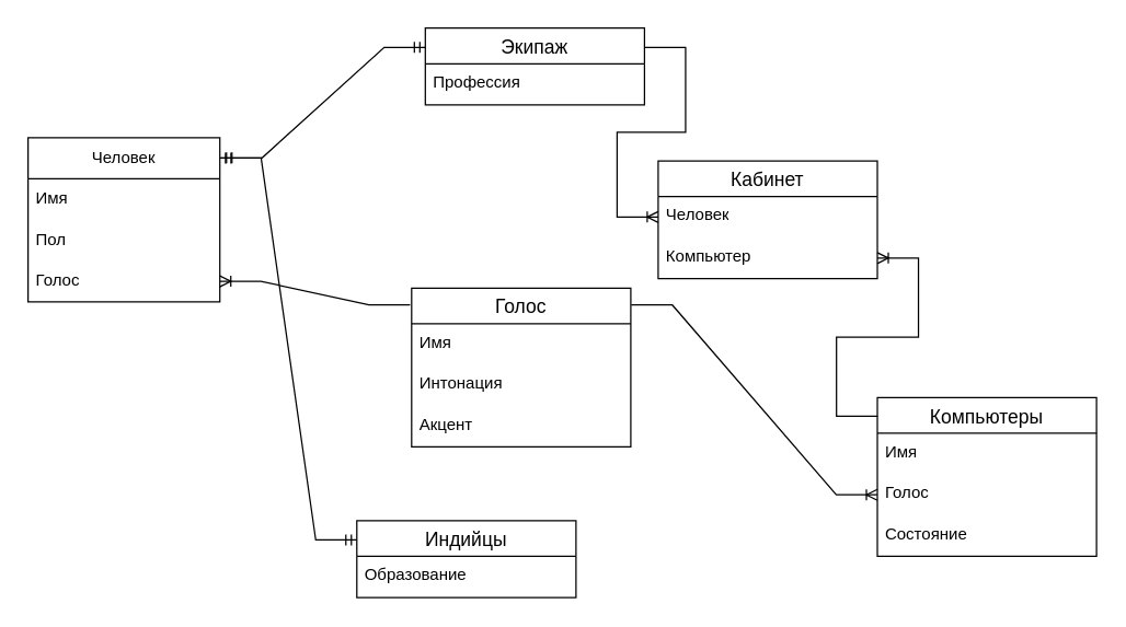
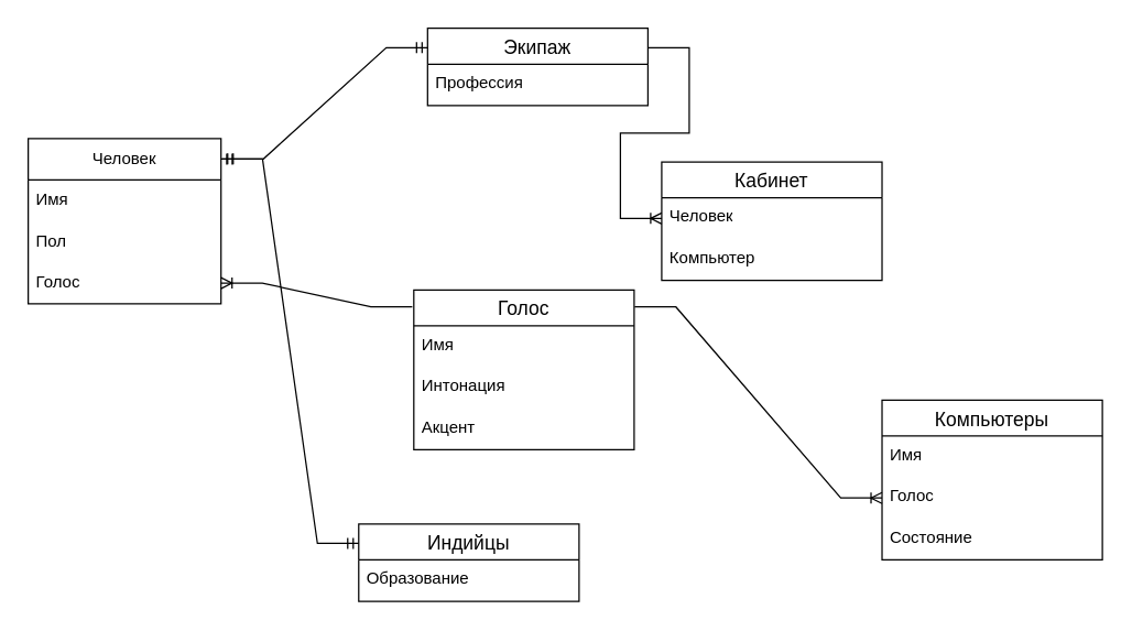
  <mxCell id="0" />
  <mxCell id="1" parent="0" />
  <mxCell id="2" value="Экипаж" style="swimlane;fontStyle=0;childLayout=stackLayout;horizontal=1;startSize=26;horizontalStack=0;resizeParent=1;resizeParentMax=0;resizeLast=0;collapsible=1;marginBottom=0;align=center;fontSize=14;" parent="1" vertex="1"><mxGeometry x="310" y="20" width="160" height="56" as="geometry" /></mxCell>
  <mxCell id="3" value="Профессия" style="text;strokeColor=none;fillColor=none;spacingLeft=4;spacingRight=4;overflow=hidden;rotatable=0;points=[[0,0.5],[1,0.5]];portConstraint=eastwest;fontSize=12;whiteSpace=wrap;html=1;" parent="2" vertex="1"><mxGeometry y="26" width="160" height="30" as="geometry" /></mxCell>
  <mxCell id="4" value="Компьютеры" style="swimlane;fontStyle=0;childLayout=stackLayout;horizontal=1;startSize=26;horizontalStack=0;resizeParent=1;resizeParentMax=0;resizeLast=0;collapsible=1;marginBottom=0;align=center;fontSize=14;" parent="1" vertex="1"><mxGeometry x="640" y="290" width="160" height="116" as="geometry" /></mxCell>
  <mxCell id="5" value="Имя" style="text;strokeColor=none;fillColor=none;spacingLeft=4;spacingRight=4;overflow=hidden;rotatable=0;points=[[0,0.5],[1,0.5]];portConstraint=eastwest;fontSize=12;whiteSpace=wrap;html=1;" parent="4" vertex="1"><mxGeometry y="26" width="160" height="30" as="geometry" /></mxCell>
  <mxCell id="6" value="Голос" style="text;strokeColor=none;fillColor=none;spacingLeft=4;spacingRight=4;overflow=hidden;rotatable=0;points=[[0,0.5],[1,0.5]];portConstraint=eastwest;fontSize=12;whiteSpace=wrap;html=1;" parent="4" vertex="1"><mxGeometry y="56" width="160" height="30" as="geometry" /></mxCell>
  <mxCell id="7" value="Состояние" style="text;strokeColor=none;fillColor=none;spacingLeft=4;spacingRight=4;overflow=hidden;rotatable=0;points=[[0,0.5],[1,0.5]];portConstraint=eastwest;fontSize=12;whiteSpace=wrap;html=1;" parent="4" vertex="1"><mxGeometry y="86" width="160" height="30" as="geometry" /></mxCell>
  <mxCell id="8" value="Голос" style="swimlane;fontStyle=0;childLayout=stackLayout;horizontal=1;startSize=26;horizontalStack=0;resizeParent=1;resizeParentMax=0;resizeLast=0;collapsible=1;marginBottom=0;align=center;fontSize=14;" parent="1" vertex="1"><mxGeometry x="300" y="210" width="160" height="116" as="geometry" /></mxCell>
  <mxCell id="9" value="Имя" style="text;strokeColor=none;fillColor=none;spacingLeft=4;spacingRight=4;overflow=hidden;rotatable=0;points=[[0,0.5],[1,0.5]];portConstraint=eastwest;fontSize=12;whiteSpace=wrap;html=1;" parent="8" vertex="1"><mxGeometry y="26" width="160" height="30" as="geometry" /></mxCell>
  <mxCell id="10" value="Интонация" style="text;strokeColor=none;fillColor=none;spacingLeft=4;spacingRight=4;overflow=hidden;rotatable=0;points=[[0,0.5],[1,0.5]];portConstraint=eastwest;fontSize=12;whiteSpace=wrap;html=1;" parent="8" vertex="1"><mxGeometry y="56" width="160" height="30" as="geometry" /></mxCell>
  <mxCell id="11" value="Акцент" style="text;strokeColor=none;fillColor=none;spacingLeft=4;spacingRight=4;overflow=hidden;rotatable=0;points=[[0,0.5],[1,0.5]];portConstraint=eastwest;fontSize=12;whiteSpace=wrap;html=1;" parent="8" vertex="1"><mxGeometry y="86" width="160" height="30" as="geometry" /></mxCell>
  <mxCell id="12" value="Индийцы" style="swimlane;fontStyle=0;childLayout=stackLayout;horizontal=1;startSize=26;horizontalStack=0;resizeParent=1;resizeParentMax=0;resizeLast=0;collapsible=1;marginBottom=0;align=center;fontSize=14;" parent="1" vertex="1"><mxGeometry x="260" y="380" width="160" height="56" as="geometry" /></mxCell>
  <mxCell id="13" value="Образование" style="text;strokeColor=none;fillColor=none;spacingLeft=4;spacingRight=4;overflow=hidden;rotatable=0;points=[[0,0.5],[1,0.5]];portConstraint=eastwest;fontSize=12;whiteSpace=wrap;html=1;" parent="12" vertex="1"><mxGeometry y="26" width="160" height="30" as="geometry" /></mxCell>
  <mxCell id="14" value="Кабинет" style="swimlane;fontStyle=0;childLayout=stackLayout;horizontal=1;startSize=26;horizontalStack=0;resizeParent=1;resizeParentMax=0;resizeLast=0;collapsible=1;marginBottom=0;align=center;fontSize=14;" parent="1" vertex="1"><mxGeometry x="480" y="117" width="160" height="86" as="geometry" /></mxCell>
  <mxCell id="15" value="Человек" style="text;strokeColor=none;fillColor=none;spacingLeft=4;spacingRight=4;overflow=hidden;rotatable=0;points=[[0,0.5],[1,0.5]];portConstraint=eastwest;fontSize=12;whiteSpace=wrap;html=1;" parent="14" vertex="1"><mxGeometry y="26" width="160" height="30" as="geometry" /></mxCell>
  <mxCell id="16" value="Компьютер" style="text;strokeColor=none;fillColor=none;spacingLeft=4;spacingRight=4;overflow=hidden;rotatable=0;points=[[0,0.5],[1,0.5]];portConstraint=eastwest;fontSize=12;whiteSpace=wrap;html=1;" parent="14" vertex="1"><mxGeometry y="56" width="160" height="30" as="geometry" /></mxCell>
  <mxCell id="17" value="Человек" style="swimlane;fontStyle=0;childLayout=stackLayout;horizontal=1;startSize=30;horizontalStack=0;resizeParent=1;resizeParentMax=0;resizeLast=0;collapsible=1;marginBottom=0;whiteSpace=wrap;html=1;" vertex="1" parent="1"><mxGeometry x="20" y="100" width="140" height="120" as="geometry" /></mxCell>
  <mxCell id="18" value="Имя" style="text;strokeColor=none;fillColor=none;align=left;verticalAlign=middle;spacingLeft=4;spacingRight=4;overflow=hidden;points=[[0,0.5],[1,0.5]];portConstraint=eastwest;rotatable=0;whiteSpace=wrap;html=1;" vertex="1" parent="17"><mxGeometry y="30" width="140" height="30" as="geometry" /></mxCell>
  <mxCell id="19" value="Пол" style="text;strokeColor=none;fillColor=none;align=left;verticalAlign=middle;spacingLeft=4;spacingRight=4;overflow=hidden;points=[[0,0.5],[1,0.5]];portConstraint=eastwest;rotatable=0;whiteSpace=wrap;html=1;" vertex="1" parent="17"><mxGeometry y="60" width="140" height="30" as="geometry" /></mxCell>
  <mxCell id="20" value="Голос" style="text;strokeColor=none;fillColor=none;align=left;verticalAlign=middle;spacingLeft=4;spacingRight=4;overflow=hidden;points=[[0,0.5],[1,0.5]];portConstraint=eastwest;rotatable=0;whiteSpace=wrap;html=1;" vertex="1" parent="17"><mxGeometry y="90" width="140" height="30" as="geometry" /></mxCell>
  <mxCell id="21" value="" style="edgeStyle=entityRelationEdgeStyle;fontSize=12;html=1;endArrow=ERmandOne;startArrow=ERmandOne;rounded=0;entryX=1.001;entryY=0.124;entryDx=0;entryDy=0;entryPerimeter=0;exitX=0;exitY=0.25;exitDx=0;exitDy=0;" edge="1" parent="1" source="12" target="17"><mxGeometry width="100" height="100" relative="1" as="geometry"><mxPoint x="240" y="230" as="sourcePoint" /><mxPoint x="340" y="130" as="targetPoint" /></mxGeometry></mxCell>
  <mxCell id="22" value="" style="fontSize=12;html=1;endArrow=ERmandOne;startArrow=ERmandOne;rounded=0;entryX=0;entryY=0.25;entryDx=0;entryDy=0;exitX=1.006;exitY=0.123;exitDx=0;exitDy=0;exitPerimeter=0;edgeStyle=entityRelationEdgeStyle;elbow=vertical;" edge="1" parent="1" source="17" target="2"><mxGeometry width="100" height="100" relative="1" as="geometry"><mxPoint x="160" y="110" as="sourcePoint" /><mxPoint x="309.86" y="30" as="targetPoint" /></mxGeometry></mxCell>
  <mxCell id="23" value="" style="edgeStyle=entityRelationEdgeStyle;fontSize=12;html=1;endArrow=ERoneToMany;rounded=0;exitX=-0.007;exitY=0.105;exitDx=0;exitDy=0;entryX=1;entryY=0.5;entryDx=0;entryDy=0;exitPerimeter=0;" edge="1" parent="1" source="8" target="20"><mxGeometry width="100" height="100" relative="1" as="geometry"><mxPoint x="194" y="131.99" as="sourcePoint" /><mxPoint x="403.84" y="188.01" as="targetPoint" /></mxGeometry></mxCell>
  <mxCell id="24" value="" style="edgeStyle=entityRelationEdgeStyle;fontSize=12;html=1;endArrow=ERoneToMany;rounded=0;exitX=1.002;exitY=0.106;exitDx=0;exitDy=0;entryX=0;entryY=0.5;entryDx=0;entryDy=0;exitPerimeter=0;" edge="1" parent="1" source="8" target="6"><mxGeometry width="100" height="100" relative="1" as="geometry"><mxPoint x="540.8" y="558.7" as="sourcePoint" /><mxPoint x="470" y="449.996" as="targetPoint" /></mxGeometry></mxCell>
  <mxCell id="25" value="" style="edgeStyle=entityRelationEdgeStyle;fontSize=12;html=1;endArrow=ERoneToMany;rounded=0;exitX=1;exitY=0.25;exitDx=0;exitDy=0;entryX=0;entryY=0.5;entryDx=0;entryDy=0;" edge="1" parent="1" source="2" target="15"><mxGeometry width="100" height="100" relative="1" as="geometry"><mxPoint x="520" y="50" as="sourcePoint" /><mxPoint x="610" y="10" as="targetPoint" /></mxGeometry></mxCell>
- <mxCell id="26" value="" style="edgeStyle=entityRelationEdgeStyle;fontSize=12;html=1;endArrow=ERoneToMany;rounded=0;exitX=0.001;exitY=0.117;exitDx=0;exitDy=0;exitPerimeter=0;entryX=1;entryY=0.5;entryDx=0;entryDy=0;" edge="1" parent="1" source="4" target="16"><mxGeometry width="100" height="100" relative="1" as="geometry"><mxPoint x="710" y="250" as="sourcePoint" /><mxPoint x="810" y="150" as="targetPoint" /></mxGeometry></mxCell>
